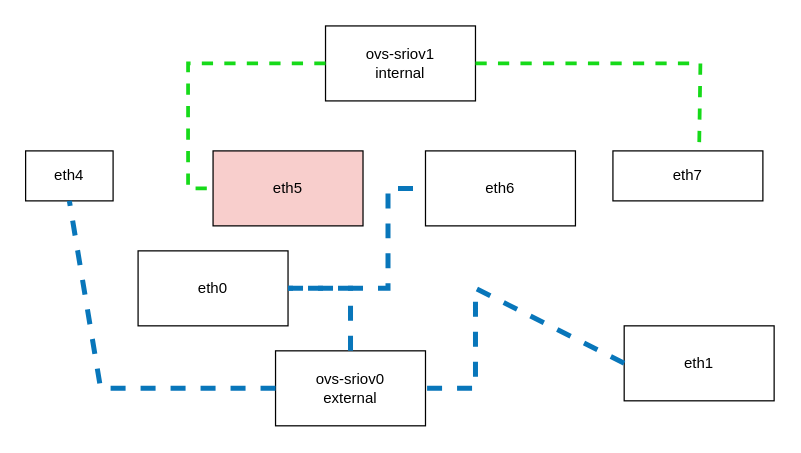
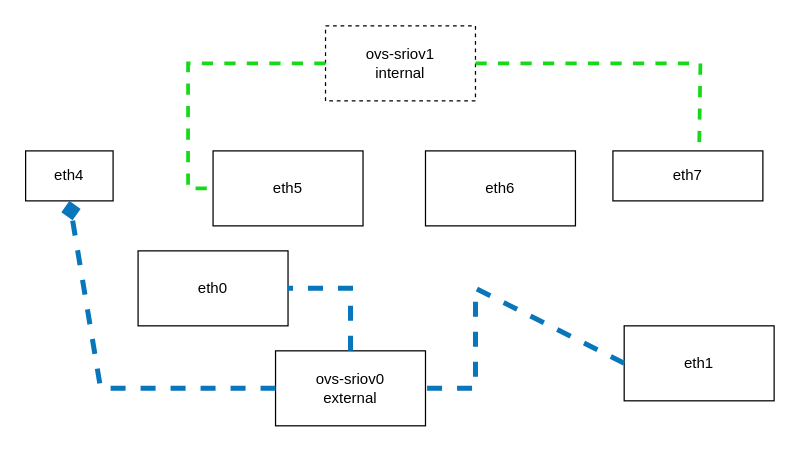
  <mxCell id="0" />
  <mxCell id="1" parent="0" />
  <mxCell id="2" value="ovs-sriov0&lt;br&gt;external" style="rounded=0;whiteSpace=wrap;html=1;" vertex="1" parent="1"><mxGeometry x="220" y="280" width="120" height="60" as="geometry" /></mxCell>
- <mxCell id="3" value="ovs-sriov1&lt;br&gt;internal" style="rounded=0;whiteSpace=wrap;html=1;" vertex="1" parent="1"><mxGeometry x="260" y="20" width="120" height="60" as="geometry" /></mxCell>
+ <mxCell id="3" value="ovs-sriov1&lt;br&gt;internal" style="rounded=0;whiteSpace=wrap;html=1;dashed=1;" vertex="1" parent="1"><mxGeometry x="260" y="20" width="120" height="60" as="geometry" /></mxCell>
  <mxCell id="4" value="eth0" style="rounded=0;whiteSpace=wrap;html=1;" vertex="1" parent="1"><mxGeometry x="110" y="200" width="120" height="60" as="geometry" /></mxCell>
  <mxCell id="5" value="eth1" style="rounded=0;whiteSpace=wrap;html=1;" vertex="1" parent="1"><mxGeometry x="499" y="260" width="120" height="60" as="geometry" /></mxCell>
  <mxCell id="6" value="eth4" style="rounded=0;whiteSpace=wrap;html=1;" vertex="1" parent="1"><mxGeometry x="20" y="120" width="70" height="40" as="geometry" /></mxCell>
- <mxCell id="7" value="eth5" style="rounded=0;whiteSpace=wrap;html=1;fillColor=#f8cecc;" vertex="1" parent="1"><mxGeometry x="170" y="120" width="120" height="60" as="geometry" /></mxCell>
+ <mxCell id="7" value="eth5" style="rounded=0;whiteSpace=wrap;html=1;" vertex="1" parent="1"><mxGeometry x="170" y="120" width="120" height="60" as="geometry" /></mxCell>
  <mxCell id="8" value="eth6" style="rounded=0;whiteSpace=wrap;html=1;" vertex="1" parent="1"><mxGeometry x="340" y="120" width="120" height="60" as="geometry" /></mxCell>
  <mxCell id="9" value="eth7" style="rounded=0;whiteSpace=wrap;html=1;" vertex="1" parent="1"><mxGeometry x="490" y="120" width="120" height="40" as="geometry" /></mxCell>
- <mxCell id="10" value="" style="endArrow=none;html=1;rounded=0;entryX=0.5;entryY=1;entryDx=0;entryDy=0;exitX=0;exitY=0.5;exitDx=0;exitDy=0;dashed=1;strokeColor=#0876ba;strokeWidth=4;" edge="1" parent="1" source="2" target="6"><mxGeometry width="50" height="50" relative="1" as="geometry"><mxPoint x="30" y="320" as="sourcePoint" /><mxPoint x="80" y="270" as="targetPoint" /><Array as="points"><mxPoint x="80" y="310" /></Array></mxGeometry></mxCell>
+ <mxCell id="10" value="" style="endArrow=diamond;html=1;rounded=0;entryX=0.5;entryY=1;entryDx=0;entryDy=0;exitX=0;exitY=0.5;exitDx=0;exitDy=0;dashed=1;strokeColor=#0876ba;strokeWidth=4;" edge="1" parent="1" source="2" target="6"><mxGeometry width="50" height="50" relative="1" as="geometry"><mxPoint x="30" y="320" as="sourcePoint" /><mxPoint x="80" y="270" as="targetPoint" /><Array as="points"><mxPoint x="80" y="310" /></Array></mxGeometry></mxCell>
  <mxCell id="11" value="" style="endArrow=none;html=1;rounded=0;exitX=0.5;exitY=0;exitDx=0;exitDy=0;dashed=1;strokeColor=#0876ba;strokeWidth=4;" edge="1" parent="1" source="2" target="4"><mxGeometry width="50" height="50" relative="1" as="geometry"><mxPoint x="170" y="490" as="sourcePoint" /><mxPoint x="220" y="440" as="targetPoint" /><Array as="points"><mxPoint x="280" y="230" /></Array></mxGeometry></mxCell>
  <mxCell id="12" value="" style="endArrow=none;dashed=1;html=1;rounded=0;entryX=0;entryY=0.5;entryDx=0;entryDy=0;exitX=0;exitY=0.5;exitDx=0;exitDy=0;strokeColor=#16da19;strokeWidth=3;" edge="1" parent="1" source="3" target="7"><mxGeometry width="50" height="50" relative="1" as="geometry"><mxPoint x="240" y="0" as="sourcePoint" /><mxPoint x="450" y="470" as="targetPoint" /><Array as="points"><mxPoint x="150" y="50" /><mxPoint x="150" y="60" /><mxPoint x="150" y="150" /></Array></mxGeometry></mxCell>
  <mxCell id="13" value="" style="endArrow=none;dashed=1;html=1;rounded=0;entryX=0.575;entryY=-0.05;entryDx=0;entryDy=0;entryPerimeter=0;exitX=1;exitY=0.5;exitDx=0;exitDy=0;strokeColor=#16da19;strokeWidth=3;" edge="1" parent="1" source="3" target="9"><mxGeometry width="50" height="50" relative="1" as="geometry"><mxPoint x="460" y="370" as="sourcePoint" /><mxPoint x="510" y="320" as="targetPoint" /><Array as="points"><mxPoint x="560" y="50" /></Array></mxGeometry></mxCell>
- <mxCell id="14" value="" style="endArrow=none;dashed=1;html=1;rounded=0;entryX=0;entryY=0.5;entryDx=0;entryDy=0;exitX=1;exitY=0.5;exitDx=0;exitDy=0;strokeColor=#0876ba;strokeWidth=4;" edge="1" parent="1" source="4" target="8"><mxGeometry width="50" height="50" relative="1" as="geometry"><mxPoint x="450" y="470" as="sourcePoint" /><mxPoint x="500" y="420" as="targetPoint" /><Array as="points"><mxPoint x="310" y="230" /><mxPoint x="310" y="150" /></Array></mxGeometry></mxCell>
  <mxCell id="15" value="" style="endArrow=none;dashed=1;html=1;rounded=0;exitX=0;exitY=0.5;exitDx=0;exitDy=0;entryX=1;entryY=0.5;entryDx=0;entryDy=0;strokeColor=#0876ba;strokeWidth=4;" edge="1" parent="1" source="5" target="2"><mxGeometry width="50" height="50" relative="1" as="geometry"><mxPoint x="360" y="270" as="sourcePoint" /><mxPoint x="340" y="150" as="targetPoint" /><Array as="points"><mxPoint x="380" y="230" /><mxPoint x="380" y="310" /></Array></mxGeometry></mxCell>
